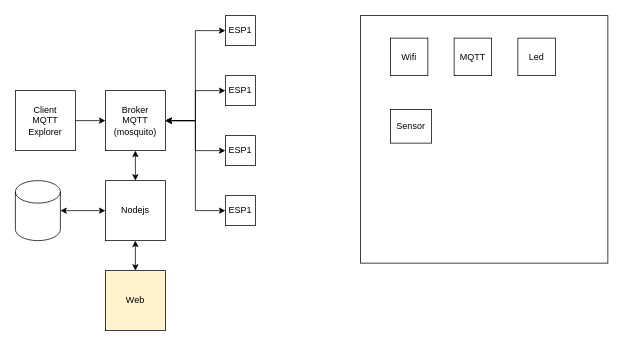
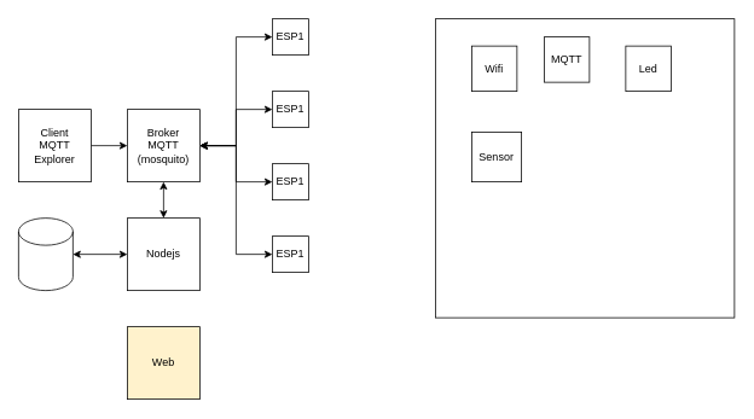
  <mxCell id="0" />
  <mxCell id="1" parent="0" />
  <mxCell id="2" value="" style="edgeStyle=orthogonalEdgeStyle;rounded=0;orthogonalLoop=1;jettySize=auto;html=1;startArrow=none;startFill=0;" edge="1" parent="1" source="3" target="4"><mxGeometry relative="1" as="geometry" /></mxCell>
  <mxCell id="3" value="Client&lt;br&gt;MQTT Explorer" style="whiteSpace=wrap;html=1;aspect=fixed;" vertex="1" parent="1"><mxGeometry x="20" y="120" width="80" height="80" as="geometry" /></mxCell>
  <mxCell id="4" value="Broker&lt;br&gt;MQTT&lt;br&gt;(mosquito)" style="whiteSpace=wrap;html=1;aspect=fixed;" vertex="1" parent="1"><mxGeometry x="140" y="120" width="80" height="80" as="geometry" /></mxCell>
  <mxCell id="5" value="" style="edgeStyle=orthogonalEdgeStyle;rounded=0;orthogonalLoop=1;jettySize=auto;html=1;startArrow=classic;startFill=1;" edge="1" parent="1" source="7" target="8"><mxGeometry relative="1" as="geometry" /></mxCell>
  <mxCell id="6" value="" style="edgeStyle=orthogonalEdgeStyle;rounded=0;orthogonalLoop=1;jettySize=auto;html=1;startArrow=classic;startFill=1;" edge="1" parent="1" source="7" target="4"><mxGeometry relative="1" as="geometry" /></mxCell>
  <mxCell id="7" value="Nodejs" style="whiteSpace=wrap;html=1;aspect=fixed;" vertex="1" parent="1"><mxGeometry x="140" y="240" width="80" height="80" as="geometry" /></mxCell>
  <mxCell id="8" value="" style="shape=cylinder3;whiteSpace=wrap;html=1;boundedLbl=1;backgroundOutline=1;size=15;" vertex="1" parent="1"><mxGeometry x="20" y="240" width="60" height="80" as="geometry" /></mxCell>
  <mxCell id="9" value="" style="edgeStyle=orthogonalEdgeStyle;rounded=0;orthogonalLoop=1;jettySize=auto;html=1;startArrow=classic;startFill=1;entryX=1;entryY=0.5;entryDx=0;entryDy=0;" edge="1" parent="1" source="10" target="4"><mxGeometry relative="1" as="geometry"><mxPoint x="230" y="200" as="targetPoint" /><Array as="points"><mxPoint x="260" y="40" /><mxPoint x="260" y="160" /></Array></mxGeometry></mxCell>
  <mxCell id="10" value="ESP1" style="whiteSpace=wrap;html=1;aspect=fixed;" vertex="1" parent="1"><mxGeometry x="300" y="20" width="40" height="40" as="geometry" /></mxCell>
  <mxCell id="11" value="" style="edgeStyle=orthogonalEdgeStyle;rounded=0;orthogonalLoop=1;jettySize=auto;html=1;startArrow=classic;startFill=1;entryX=1;entryY=0.5;entryDx=0;entryDy=0;" edge="1" parent="1" source="12" target="4"><mxGeometry relative="1" as="geometry"><mxPoint x="220" y="140" as="targetPoint" /></mxGeometry></mxCell>
  <mxCell id="12" value="ESP1" style="whiteSpace=wrap;html=1;aspect=fixed;" vertex="1" parent="1"><mxGeometry x="300" y="100" width="40" height="40" as="geometry" /></mxCell>
  <mxCell id="13" style="edgeStyle=orthogonalEdgeStyle;rounded=0;orthogonalLoop=1;jettySize=auto;html=1;startArrow=classic;startFill=1;exitX=0;exitY=0.5;exitDx=0;exitDy=0;entryX=1;entryY=0.5;entryDx=0;entryDy=0;" edge="1" parent="1" source="14" target="4"><mxGeometry relative="1" as="geometry"><mxPoint x="220" y="80" as="targetPoint" /><Array as="points" /></mxGeometry></mxCell>
  <mxCell id="14" value="ESP1" style="whiteSpace=wrap;html=1;aspect=fixed;" vertex="1" parent="1"><mxGeometry x="300" y="180" width="40" height="40" as="geometry" /></mxCell>
  <mxCell id="15" style="edgeStyle=orthogonalEdgeStyle;rounded=0;orthogonalLoop=1;jettySize=auto;html=1;startArrow=classic;startFill=1;entryX=1;entryY=0.5;entryDx=0;entryDy=0;" edge="1" parent="1" source="16" target="4"><mxGeometry relative="1" as="geometry"><mxPoint x="220" y="80" as="targetPoint" /><Array as="points"><mxPoint x="260" y="280" /><mxPoint x="260" y="160" /></Array></mxGeometry></mxCell>
  <mxCell id="16" value="ESP1" style="whiteSpace=wrap;html=1;aspect=fixed;" vertex="1" parent="1"><mxGeometry x="300" y="260" width="40" height="40" as="geometry" /></mxCell>
- <mxCell id="17" value="" style="edgeStyle=orthogonalEdgeStyle;rounded=0;orthogonalLoop=1;jettySize=auto;html=1;startArrow=classic;startFill=1;" edge="1" parent="1" source="18" target="7"><mxGeometry relative="1" as="geometry" /></mxCell>
  <mxCell id="18" value="Web" style="whiteSpace=wrap;html=1;aspect=fixed;fillColor=#fff2cc;" vertex="1" parent="1"><mxGeometry x="140" y="360" width="80" height="80" as="geometry" /></mxCell>
  <mxCell id="19" value="" style="whiteSpace=wrap;html=1;aspect=fixed;" vertex="1" parent="1"><mxGeometry x="480" y="20" width="330" height="330" as="geometry" /></mxCell>
  <mxCell id="20" value="Wifi" style="whiteSpace=wrap;html=1;aspect=fixed;" vertex="1" parent="1"><mxGeometry x="520" y="50" width="50" height="50" as="geometry" /></mxCell>
- <mxCell id="21" value="MQTT" style="whiteSpace=wrap;html=1;aspect=fixed;" vertex="1" parent="1"><mxGeometry x="605" y="50" width="50" height="50" as="geometry" /></mxCell>
+ <mxCell id="21" value="MQTT" style="whiteSpace=wrap;html=1;aspect=fixed;" vertex="1" parent="1"><mxGeometry x="600" y="40" width="50" height="50" as="geometry" /></mxCell>
  <mxCell id="22" value="Led" style="whiteSpace=wrap;html=1;aspect=fixed;" vertex="1" parent="1"><mxGeometry x="690" y="50" width="50" height="50" as="geometry" /></mxCell>
- <mxCell id="23" value="Sensor" style="whiteSpace=wrap;html=1;aspect=fixed;" vertex="1" parent="1"><mxGeometry x="520" y="145" width="55" height="45" as="geometry" /></mxCell>
+ <mxCell id="23" value="Sensor" style="whiteSpace=wrap;html=1;aspect=fixed;" vertex="1" parent="1"><mxGeometry x="520" y="145" width="55" height="55" as="geometry" /></mxCell>
